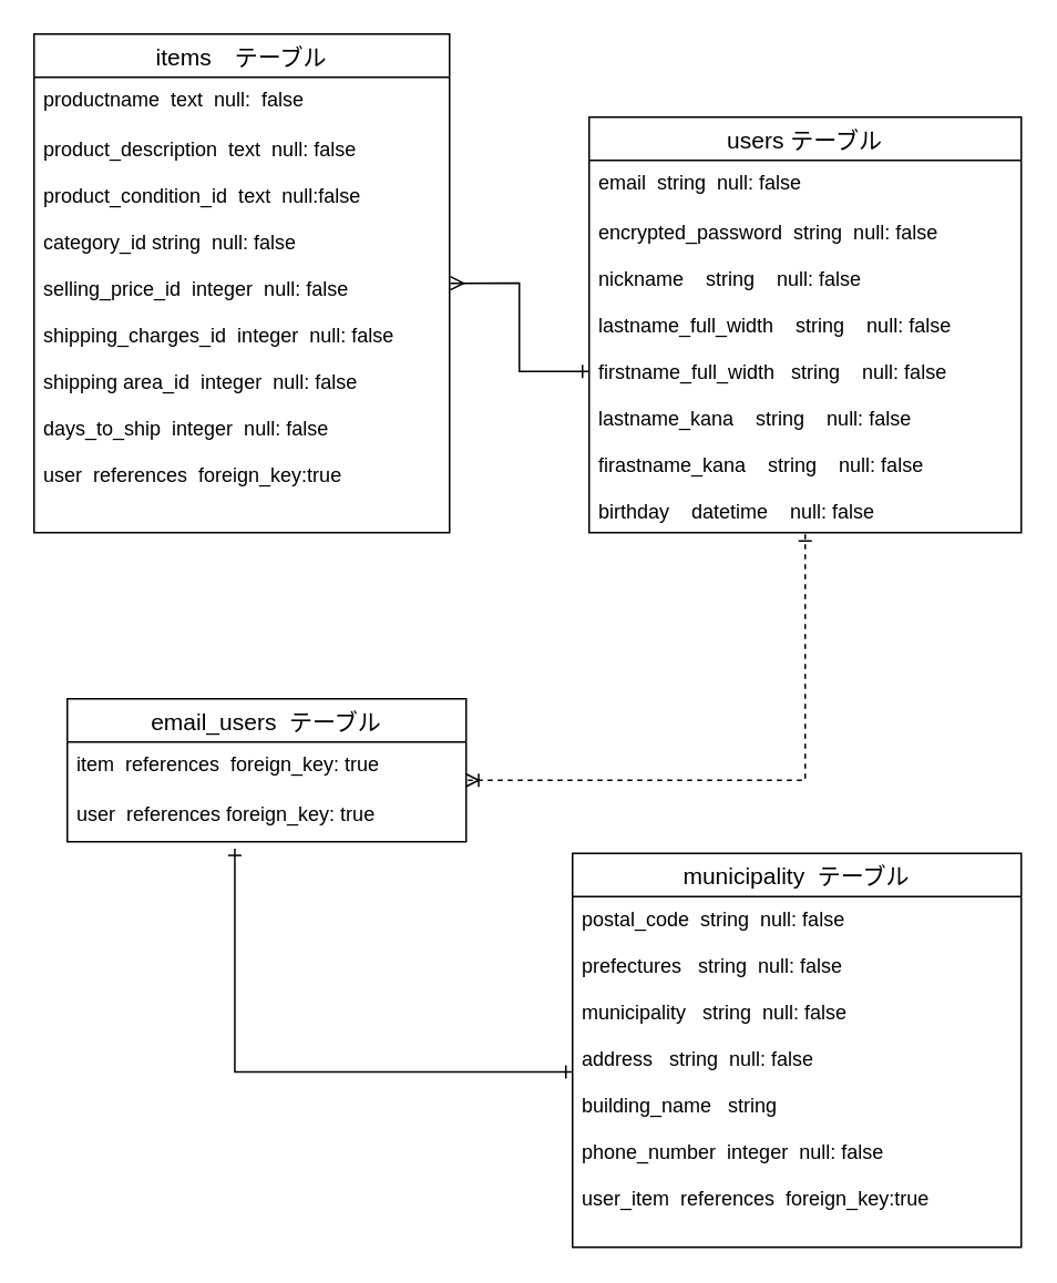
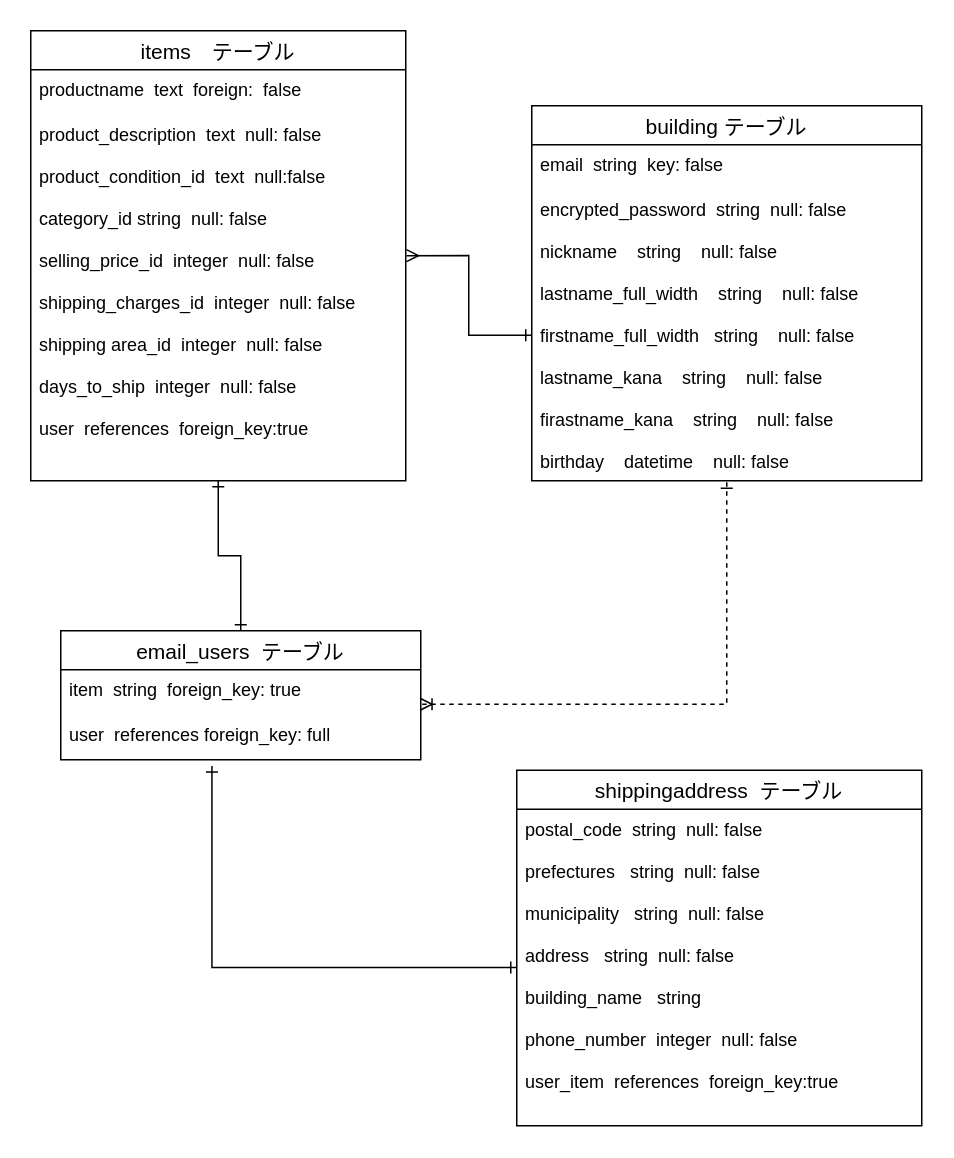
  <mxCell id="0" />
  <mxCell id="1" parent="0" />
  <mxCell id="2" style="edgeStyle=orthogonalEdgeStyle;rounded=0;orthogonalLoop=1;jettySize=auto;html=1;entryX=0.998;entryY=0.767;entryDx=0;entryDy=0;entryPerimeter=0;startArrow=ERone;startFill=0;sourcePerimeterSpacing=1;endArrow=ERoneToMany;endFill=0;targetPerimeterSpacing=0;strokeWidth=1;dashed=1;" parent="1" source="3" target="15" edge="1"><mxGeometry relative="1" as="geometry" /></mxCell>
- <mxCell id="3" value="users テーブル" style="swimlane;fontStyle=0;childLayout=stackLayout;horizontal=1;startSize=26;horizontalStack=0;resizeParent=1;resizeParentMax=0;resizeLast=0;collapsible=1;marginBottom=0;align=center;fontSize=14;" parent="1" vertex="1"><mxGeometry x="354" y="70" width="260" height="250" as="geometry" /></mxCell>
- <mxCell id="4" value="email  string  null: false  &#10;&#10;" style="text;strokeColor=none;fillColor=none;spacingLeft=4;spacingRight=4;overflow=hidden;rotatable=0;points=[[0,0.5],[1,0.5]];portConstraint=eastwest;fontSize=12;" parent="3" vertex="1"><mxGeometry y="26" width="260" height="30" as="geometry" /></mxCell>
+ <mxCell id="3" value="building テーブル" style="swimlane;fontStyle=0;childLayout=stackLayout;horizontal=1;startSize=26;horizontalStack=0;resizeParent=1;resizeParentMax=0;resizeLast=0;collapsible=1;marginBottom=0;align=center;fontSize=14;" parent="1" vertex="1"><mxGeometry x="354" y="70" width="260" height="250" as="geometry" /></mxCell>
+ <mxCell id="4" value="email  string  key: false  &#10;&#10;" style="text;strokeColor=none;fillColor=none;spacingLeft=4;spacingRight=4;overflow=hidden;rotatable=0;points=[[0,0.5],[1,0.5]];portConstraint=eastwest;fontSize=12;" parent="3" vertex="1"><mxGeometry y="26" width="260" height="30" as="geometry" /></mxCell>
  <mxCell id="5" value="encrypted_password  string  null: false&#10;&#10;nickname    string    null: false&#10;&#10;lastname_full_width    string    null: false&#10;&#10;firstname_full_width   string    null: false&#10;&#10;lastname_kana    string    null: false&#10;&#10;firastname_kana    string    null: false&#10;&#10;birthday    datetime    null: false&#10;" style="text;strokeColor=none;fillColor=none;spacingLeft=4;spacingRight=4;overflow=hidden;rotatable=0;points=[[0,0.5],[1,0.5]];portConstraint=eastwest;fontSize=12;" parent="3" vertex="1"><mxGeometry y="56" width="260" height="194" as="geometry" /></mxCell>
+ <mxCell id="6" style="edgeStyle=orthogonalEdgeStyle;rounded=0;orthogonalLoop=1;jettySize=auto;html=1;endArrow=ERone;endFill=0;startArrow=ERone;startFill=0;" edge="1" parent="1" source="7" target="14"><mxGeometry relative="1" as="geometry" /></mxCell>
  <mxCell id="7" value="items　テーブル" style="swimlane;fontStyle=0;childLayout=stackLayout;horizontal=1;startSize=26;horizontalStack=0;resizeParent=1;resizeParentMax=0;resizeLast=0;collapsible=1;marginBottom=0;align=center;fontSize=14;" parent="1" vertex="1"><mxGeometry x="20" y="20" width="250" height="300" as="geometry" /></mxCell>
- <mxCell id="8" value="productname  text  null:  false" style="text;strokeColor=none;fillColor=none;spacingLeft=4;spacingRight=4;overflow=hidden;rotatable=0;points=[[0,0.5],[1,0.5]];portConstraint=eastwest;fontSize=12;" parent="7" vertex="1"><mxGeometry y="26" width="250" height="30" as="geometry" /></mxCell>
+ <mxCell id="8" value="productname  text  foreign:  false" style="text;strokeColor=none;fillColor=none;spacingLeft=4;spacingRight=4;overflow=hidden;rotatable=0;points=[[0,0.5],[1,0.5]];portConstraint=eastwest;fontSize=12;" parent="7" vertex="1"><mxGeometry y="26" width="250" height="30" as="geometry" /></mxCell>
  <mxCell id="9" style="edgeStyle=orthogonalEdgeStyle;rounded=0;orthogonalLoop=1;jettySize=auto;html=1;exitX=1;exitY=0.5;exitDx=0;exitDy=0;" parent="7" source="10" target="10" edge="1"><mxGeometry relative="1" as="geometry" /></mxCell>
  <mxCell id="10" value="product_description  text  null: false&#10;&#10;product_condition_id  text  null:false&#10;&#10;category_id string  null: false&#10;&#10;selling_price_id  integer  null: false&#10;&#10;shipping_charges_id  integer  null: false&#10;&#10;shipping area_id  integer  null: false&#10;&#10;days_to_ship  integer  null: false&#10;&#10;user  references  foreign_key:true" style="text;strokeColor=none;fillColor=none;spacingLeft=4;spacingRight=4;overflow=hidden;rotatable=0;points=[[0,0.5],[1,0.5]];portConstraint=eastwest;fontSize=12;" parent="7" vertex="1"><mxGeometry y="56" width="250" height="244" as="geometry" /></mxCell>
- <mxCell id="11" value="municipality  テーブル" style="swimlane;fontStyle=0;childLayout=stackLayout;horizontal=1;startSize=26;horizontalStack=0;resizeParent=1;resizeParentMax=0;resizeLast=0;collapsible=1;marginBottom=0;align=center;fontSize=14;" parent="1" vertex="1"><mxGeometry x="344" y="513" width="270" height="237" as="geometry" /></mxCell>
+ <mxCell id="11" value="shippingaddress  テーブル" style="swimlane;fontStyle=0;childLayout=stackLayout;horizontal=1;startSize=26;horizontalStack=0;resizeParent=1;resizeParentMax=0;resizeLast=0;collapsible=1;marginBottom=0;align=center;fontSize=14;" parent="1" vertex="1"><mxGeometry x="344" y="513" width="270" height="237" as="geometry" /></mxCell>
  <mxCell id="12" style="edgeStyle=orthogonalEdgeStyle;rounded=0;orthogonalLoop=1;jettySize=auto;html=1;entryX=1.002;entryY=0.385;entryDx=0;entryDy=0;entryPerimeter=0;endArrow=ERmany;endFill=0;startArrow=ERone;startFill=0;" parent="1" source="5" target="10" edge="1"><mxGeometry relative="1" as="geometry" /></mxCell>
  <mxCell id="13" style="edgeStyle=orthogonalEdgeStyle;rounded=0;orthogonalLoop=1;jettySize=auto;html=1;entryX=1.006;entryY=0.341;entryDx=0;entryDy=0;entryPerimeter=0;strokeWidth=1;startArrow=none;startFill=0;shape=link;strokeColor=none;" parent="1" edge="1"><mxGeometry relative="1" as="geometry"><mxPoint x="350" y="717" as="sourcePoint" /><mxPoint x="246.56" y="650.74" as="targetPoint" /></mxGeometry></mxCell>
  <mxCell id="14" value="email_users  テーブル" style="swimlane;fontStyle=0;childLayout=stackLayout;horizontal=1;startSize=26;horizontalStack=0;resizeParent=1;resizeParentMax=0;resizeLast=0;collapsible=1;marginBottom=0;align=center;fontSize=14;" parent="1" vertex="1"><mxGeometry x="40" y="420" width="240" height="86" as="geometry" /></mxCell>
- <mxCell id="15" value="item  references  foreign_key: true" style="text;strokeColor=none;fillColor=none;spacingLeft=4;spacingRight=4;overflow=hidden;rotatable=0;points=[[0,0.5],[1,0.5]];portConstraint=eastwest;fontSize=12;" parent="14" vertex="1"><mxGeometry y="26" width="240" height="30" as="geometry" /></mxCell>
- <mxCell id="16" value="user  references foreign_key: true" style="text;strokeColor=none;fillColor=none;spacingLeft=4;spacingRight=4;overflow=hidden;rotatable=0;points=[[0,0.5],[1,0.5]];portConstraint=eastwest;fontSize=12;" parent="14" vertex="1"><mxGeometry y="56" width="240" height="30" as="geometry" /></mxCell>
+ <mxCell id="15" value="item  string  foreign_key: true" style="text;strokeColor=none;fillColor=none;spacingLeft=4;spacingRight=4;overflow=hidden;rotatable=0;points=[[0,0.5],[1,0.5]];portConstraint=eastwest;fontSize=12;" parent="14" vertex="1"><mxGeometry y="26" width="240" height="30" as="geometry" /></mxCell>
+ <mxCell id="16" value="user  references foreign_key: full" style="text;strokeColor=none;fillColor=none;spacingLeft=4;spacingRight=4;overflow=hidden;rotatable=0;points=[[0,0.5],[1,0.5]];portConstraint=eastwest;fontSize=12;" parent="14" vertex="1"><mxGeometry y="56" width="240" height="30" as="geometry" /></mxCell>
  <mxCell id="17" style="edgeStyle=orthogonalEdgeStyle;rounded=0;orthogonalLoop=1;jettySize=auto;html=1;entryX=0.42;entryY=1.14;entryDx=0;entryDy=0;entryPerimeter=0;startArrow=ERone;startFill=0;endArrow=ERone;endFill=0;" parent="1" source="18" target="16" edge="1"><mxGeometry relative="1" as="geometry"><Array as="points"><mxPoint x="141" y="645" /></Array></mxGeometry></mxCell>
  <mxCell id="18" value="postal_code  string  null: false  &#10;&#10;prefectures   string  null: false&#10;&#10;municipality   string  null: false&#10;&#10;address   string  null: false&#10;&#10;building_name   string  &#10;&#10;phone_number  integer  null: false&#10;&#10;user_item  references  foreign_key:true&#10;" style="text;strokeColor=none;fillColor=none;spacingLeft=4;spacingRight=4;overflow=hidden;rotatable=0;points=[[0,0.5],[1,0.5]];portConstraint=eastwest;fontSize=12;" parent="1" vertex="1"><mxGeometry x="344" y="539" width="270" height="211" as="geometry" /></mxCell>
